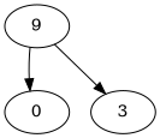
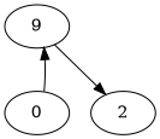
  strict digraph {
    n1 [label=9]
    0
-   3
+   3 [label=2]
    n1 -> 3
-   n1 -> 0
+   0 -> n1
  }
